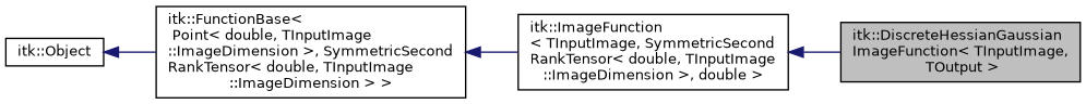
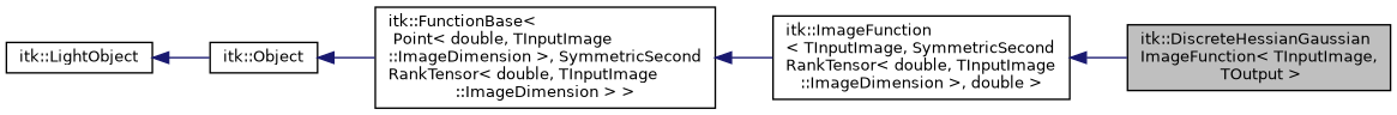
  digraph {
    rankdir=LR
    node [color=black fillcolor=white fontname=Helvetica fontsize=10 shape=record style=filled]
    edge [color=midnightblue dir=back fontname=Helvetica fontsize=10 labelfontname=Helvetica labelfontsize=10 style=solid]
    n1 [fillcolor=grey75 fontcolor=black height=0.2 label="itk::DiscreteHessianGaussian\lImageFunction\< TInputImage,\l TOutput \>" width=0.4]
    n2 [height=0.2 label="itk::ImageFunction\l\< TInputImage, SymmetricSecond\lRankTensor\< double, TInputImage\l::ImageDimension \>, double \>" width=0.4]
    n3 [height=0.2 label="itk::FunctionBase\<\l Point\< double, TInputImage\l::ImageDimension \>, SymmetricSecond\lRankTensor\< double, TInputImage\l::ImageDimension \> \>" width=0.4]
    n4 [height=0.2 label="itk::Object" width=0.4]
+   n5 [height=0.2 label="itk::LightObject" width=0.4]
    n2 -> n1
    n3 -> n2
    n4 -> n3
+   n5 -> n4
  }
